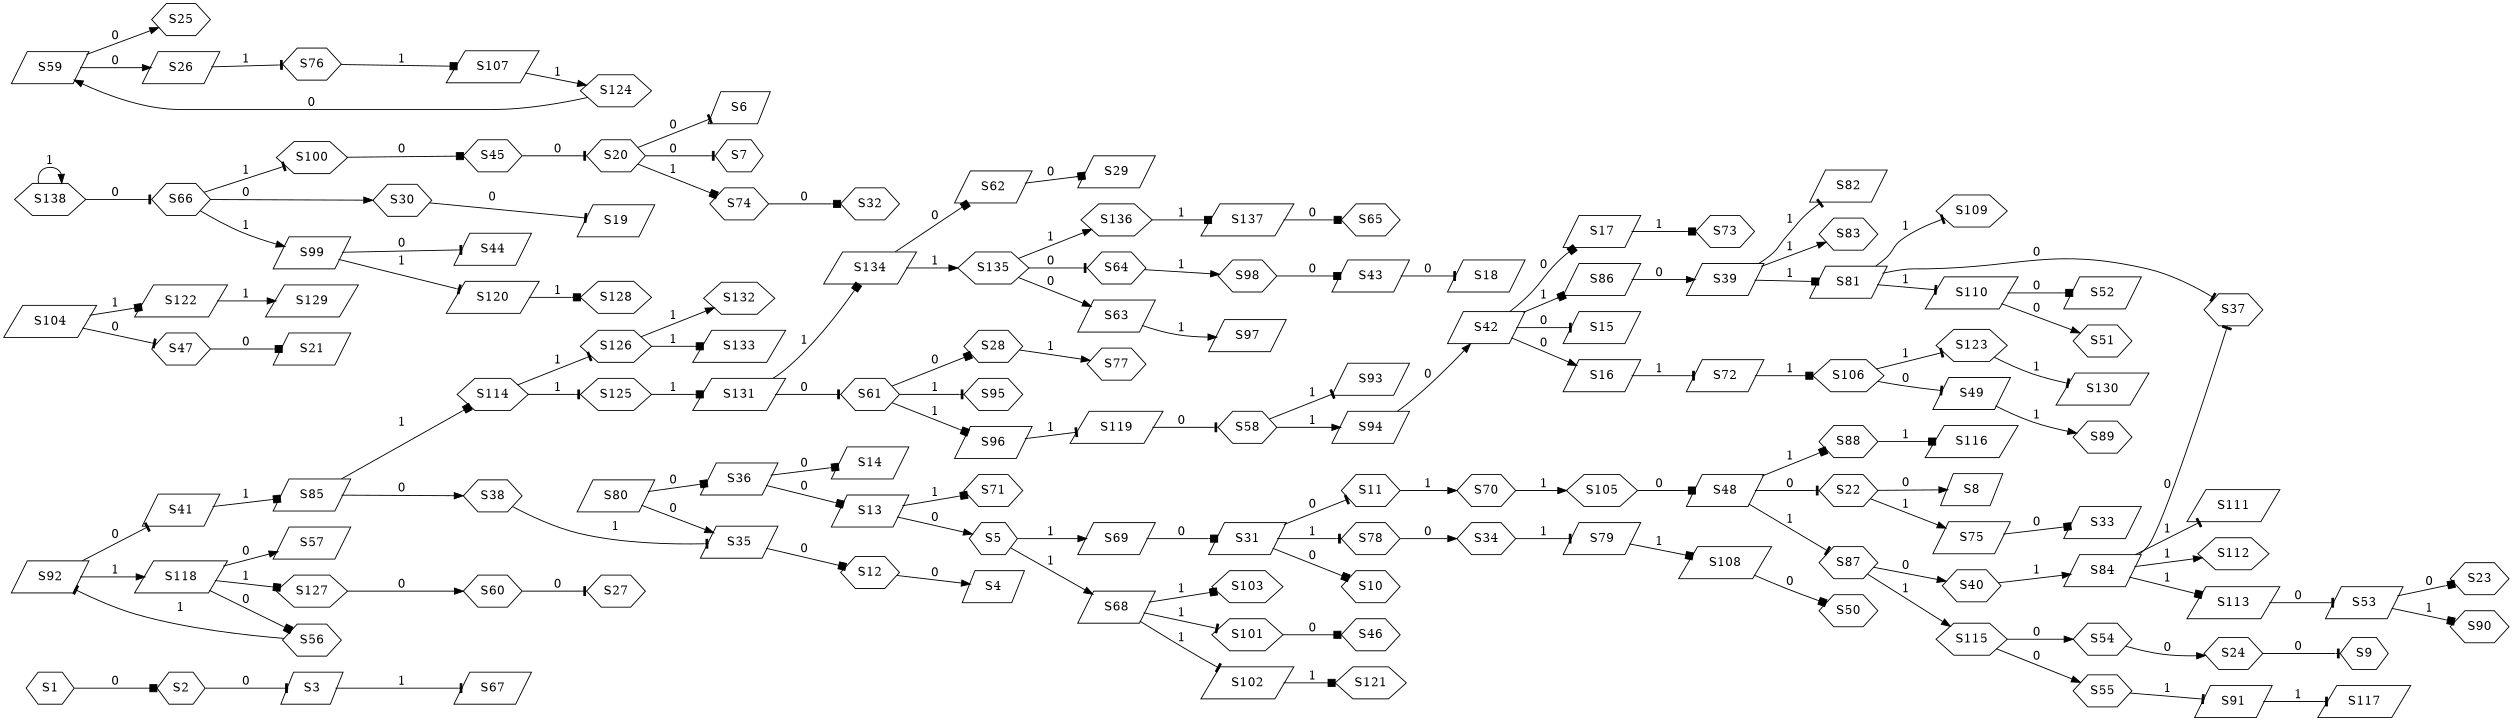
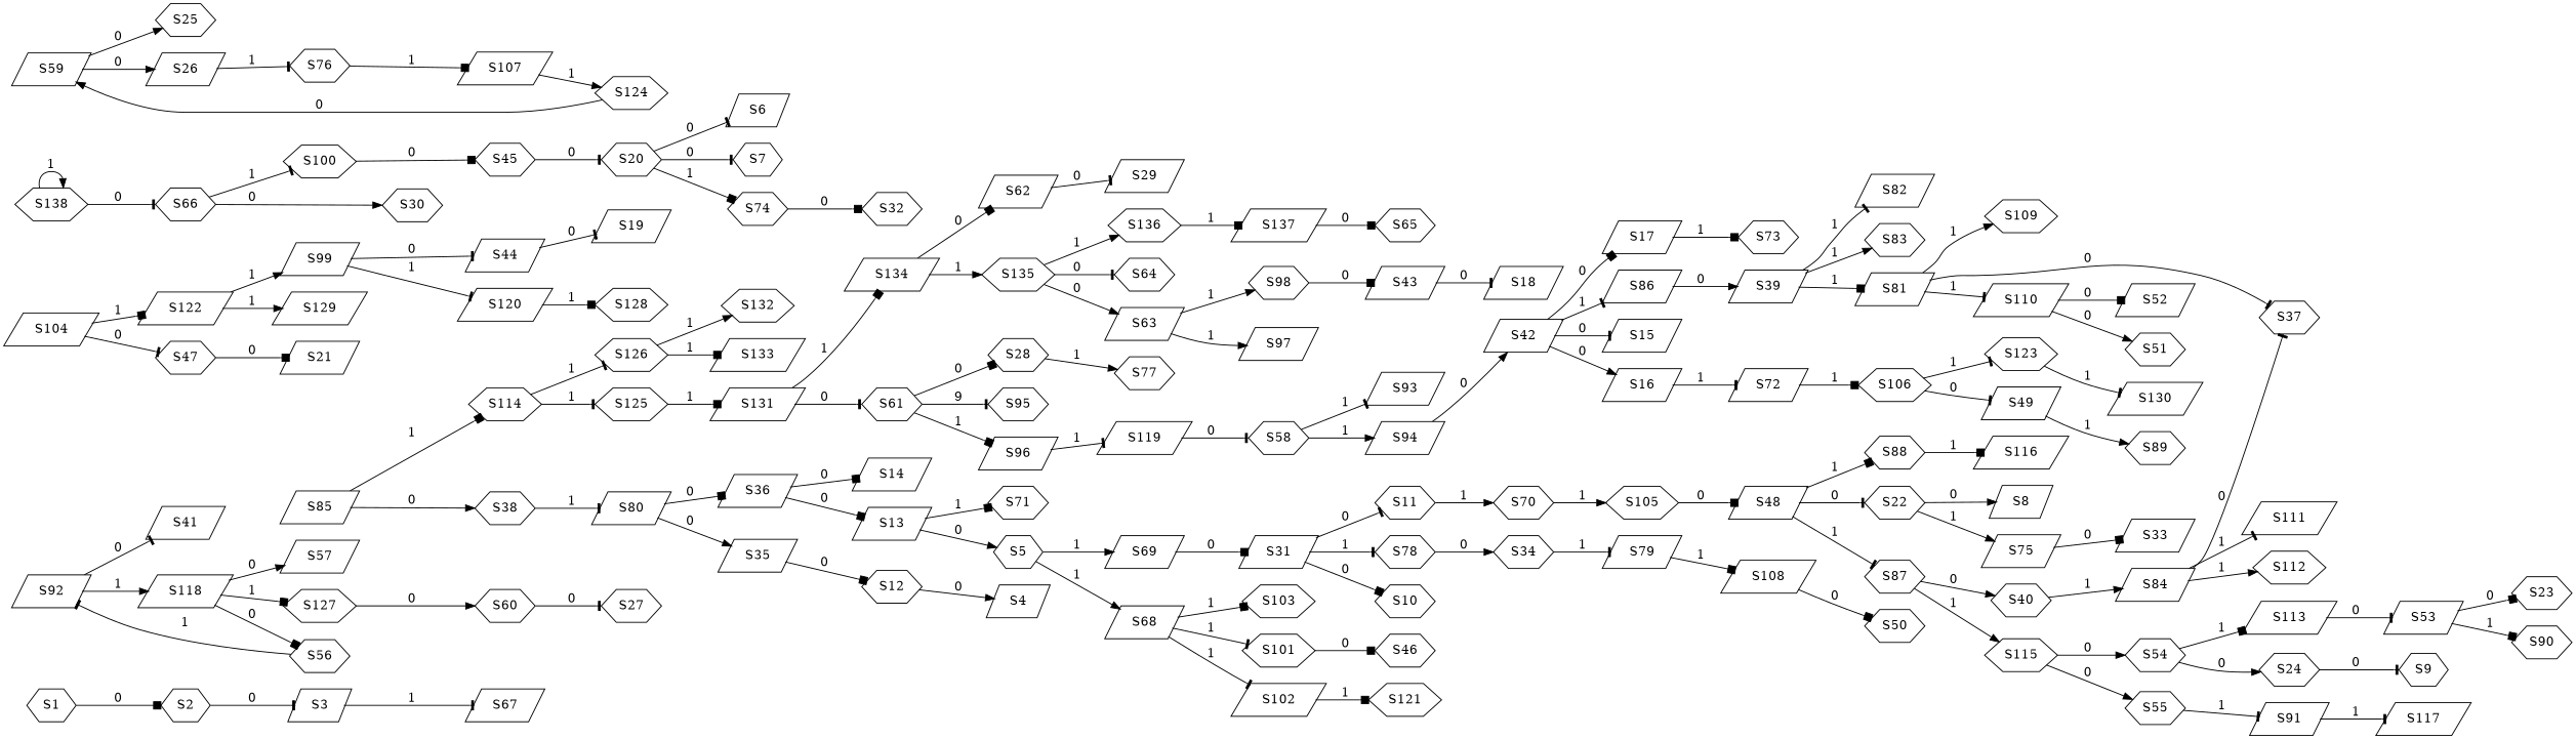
  strict digraph {
    fontname="DejaVu Serif"
    rankdir=LR
    node [fontname="DejaVu Serif" shape=hexagon]
    edge [arrowhead=tee fontname="DejaVu Serif"]
    S1
    S2
    S3 [shape=parallelogram]
    S67 [shape=parallelogram]
    S4 [shape=parallelogram]
    S12
    S13 [shape=parallelogram]
    S5
    S71
    S69 [shape=parallelogram]
    S68 [shape=parallelogram]
    S31 [shape=parallelogram]
    S101
    S102 [shape=parallelogram]
    S103
    S6 [shape=parallelogram]
    S20
    S7
    S74
    S32
    S8 [shape=parallelogram]
    S22
    S75 [shape=parallelogram]
    S33 [shape=parallelogram]
    S24
    S9
    S10
    S11
    S78
    S70
    S34
    S105
    S35 [shape=parallelogram]
    S36 [shape=parallelogram]
    S14 [shape=parallelogram]
    S42 [shape=parallelogram]
    S15 [shape=parallelogram]
    S16 [shape=parallelogram]
    S17 [shape=parallelogram]
    S86 [shape=parallelogram]
    S72 [shape=parallelogram]
    S73
    S39 [shape=parallelogram]
    S106
    S43 [shape=parallelogram]
    S18 [shape=parallelogram]
    S44 [shape=parallelogram]
    S19 [shape=parallelogram]
    S45
    S21 [shape=parallelogram]
    S47
    S48 [shape=parallelogram]
    S87
    S88
    S40
    S115
    S116 [shape=parallelogram]
    S53 [shape=parallelogram]
    S23
    S90
    S54
    S59 [shape=parallelogram]
    S25
    S26 [shape=parallelogram]
    S76
    S107 [shape=parallelogram]
    S60
    S27
    S61
    S28
    S95
    S96 [shape=parallelogram]
    S77
    S119 [shape=parallelogram]
    S62 [shape=parallelogram]
    S29 [shape=parallelogram]
    S66
    S30
    S99 [shape=parallelogram]
    S100
    S120 [shape=parallelogram]
    S104 [shape=parallelogram]
    S122 [shape=parallelogram]
    S79 [shape=parallelogram]
    S108 [shape=parallelogram]
    S80 [shape=parallelogram]
    S81 [shape=parallelogram]
    S37
    S110 [shape=parallelogram]
    S109
    S51
    S52 [shape=parallelogram]
    S85 [shape=parallelogram]
    S38
    S114
    S125
    S126
    S82 [shape=parallelogram]
    S83
    S84 [shape=parallelogram]
    S55
    S113 [shape=parallelogram]
    S111 [shape=parallelogram]
    S112
    S92 [shape=parallelogram]
    S41 [shape=parallelogram]
    S118 [shape=parallelogram]
    S56
    S57 [shape=parallelogram]
    S127
    S94 [shape=parallelogram]
    S98
    S128
    S46
    S129 [shape=parallelogram]
    S49 [shape=parallelogram]
    S123
    S89
    S130 [shape=parallelogram]
    S50
    S91 [shape=parallelogram]
    S117 [shape=parallelogram]
    S58
    S93 [shape=parallelogram]
    S124
    S131 [shape=parallelogram]
    S134 [shape=parallelogram]
    S135
    S63 [shape=parallelogram]
    S64
    S136
    S97 [shape=parallelogram]
    S137 [shape=parallelogram]
    S65
    S138
    S121
    S132
    S133 [shape=parallelogram]
    S1 -> S2 [arrowhead=box label=0]
    S2 -> S3 [label=0]
    S3 -> S67 [label=1]
    S12 -> S4 [arrowhead=normal label=0]
    S13 -> S5 [arrowhead=normal label=0]
    S13 -> S71 [arrowhead=box label=1]
    S5 -> S69 [arrowhead=normal label=1]
    S5 -> S68 [arrowhead=normal label=1]
    S69 -> S31 [arrowhead=box label=0]
    S68 -> S101 [label=1]
    S68 -> S102 [label=1]
    S68 -> S103 [arrowhead=box label=1]
    S31 -> S10 [arrowhead=box label=0]
    S31 -> S11 [label=0]
    S31 -> S78 [label=1]
    S101 -> S46 [arrowhead=box label=0]
    S102 -> S121 [arrowhead=box label=1]
    S20 -> S6 [label=0]
    S20 -> S7 [label=0]
    S20 -> S74 [arrowhead=box label=1]
    S74 -> S32 [arrowhead=box label=0]
    S22 -> S8 [arrowhead=normal label=0]
    S22 -> S75 [arrowhead=normal label=1]
    S75 -> S33 [arrowhead=box label=0]
    S24 -> S9 [label=0]
    S11 -> S70 [arrowhead=normal label=1]
    S78 -> S34 [arrowhead=normal label=0]
    S70 -> S105 [arrowhead=normal label=1]
    S34 -> S79 [label=1]
    S105 -> S48 [arrowhead=box label=0]
    S35 -> S12 [arrowhead=box label=0]
    S36 -> S13 [arrowhead=box label=0]
    S36 -> S14 [arrowhead=box label=0]
    S42 -> S15 [label=0]
    S42 -> S16 [arrowhead=normal label=0]
    S42 -> S17 [arrowhead=box label=0]
-   S42 -> S86 [arrowhead=box label=1]
+   S42 -> S86 [label=1]
    S16 -> S72 [label=1]
    S17 -> S73 [arrowhead=box label=1]
    S86 -> S39 [arrowhead=normal label=0]
    S72 -> S106 [arrowhead=box label=1]
    S39 -> S81 [arrowhead=box label=1]
    S39 -> S82 [label=1]
    S39 -> S83 [arrowhead=normal label=1]
    S106 -> S49 [label=0]
    S106 -> S123 [label=1]
    S43 -> S18 [label=0]
-   S30 -> S19 [label=0]
+   S44 -> S19 [label=0]
    S45 -> S20 [label=0]
    S47 -> S21 [arrowhead=box label=0]
    S48 -> S22 [label=0]
    S48 -> S87 [label=1]
    S48 -> S88 [arrowhead=box label=1]
    S87 -> S40 [arrowhead=normal label=0]
    S87 -> S115 [arrowhead=normal label=1]
    S88 -> S116 [arrowhead=box label=1]
    S40 -> S84 [arrowhead=normal label=1]
    S115 -> S54 [arrowhead=normal label=0]
    S115 -> S55 [arrowhead=normal label=0]
    S53 -> S23 [arrowhead=box label=0]
    S53 -> S90 [arrowhead=box label=1]
    S54 -> S24 [arrowhead=normal label=0]
    S59 -> S25 [arrowhead=normal label=0]
    S59 -> S26 [arrowhead=normal label=0]
    S26 -> S76 [label=1]
    S76 -> S107 [arrowhead=box label=1]
    S107 -> S124 [arrowhead=normal label=1]
    S60 -> S27 [label=0]
    S61 -> S28 [arrowhead=box label=0]
-   S61 -> S95 [label=1]
+   S61 -> S95 [label=9]
    S61 -> S96 [arrowhead=box label=1]
    S28 -> S77 [arrowhead=normal label=1]
    S96 -> S119 [label=1]
    S119 -> S58 [label=0]
-   S62 -> S29 [arrowhead=box label=0]
+   S62 -> S29 [label=0]
    S66 -> S30 [arrowhead=normal label=0]
-   S66 -> S99 [arrowhead=normal label=1]
+   S122 -> S99 [arrowhead=normal label=1]
    S66 -> S100 [label=1]
    S99 -> S44 [label=0]
    S99 -> S120 [label=1]
    S100 -> S45 [arrowhead=box label=0]
    S120 -> S128 [arrowhead=box label=1]
    S104 -> S47 [label=0]
    S104 -> S122 [arrowhead=box label=1]
    S122 -> S129 [arrowhead=normal label=1]
    S79 -> S108 [arrowhead=box label=1]
    S108 -> S50 [arrowhead=box label=0]
    S80 -> S35 [arrowhead=normal label=0]
    S80 -> S36 [arrowhead=box label=0]
    S81 -> S37 [label=0]
    S81 -> S110 [label=1]
-   S81 -> S109 [label=1]
+   S81 -> S109 [arrowhead=normal label=1]
    S110 -> S51 [arrowhead=normal label=0]
    S110 -> S52 [arrowhead=box label=0]
    S85 -> S38 [arrowhead=normal label=0]
    S85 -> S114 [arrowhead=box label=1]
-   S38 -> S35 [label=1]
+   S38 -> S80 [label=1]
    S114 -> S125 [label=1]
    S114 -> S126 [label=1]
    S125 -> S131 [arrowhead=box label=1]
    S126 -> S132 [arrowhead=normal label=1]
    S126 -> S133 [arrowhead=box label=1]
    S84 -> S37 [label=0]
-   S84 -> S113 [arrowhead=box label=1]
+   S54 -> S113 [arrowhead=box label=1]
    S84 -> S111 [label=1]
    S84 -> S112 [arrowhead=normal label=1]
    S55 -> S91 [label=1]
    S113 -> S53 [label=0]
    S92 -> S41 [label=0]
    S92 -> S118 [arrowhead=normal label=1]
-   S41 -> S85 [arrowhead=box label=1]
    S118 -> S56 [arrowhead=box label=0]
    S118 -> S57 [arrowhead=normal label=0]
    S118 -> S127 [arrowhead=box label=1]
    S56 -> S92 [label=1]
    S127 -> S60 [arrowhead=normal label=0]
    S94 -> S42 [arrowhead=normal label=0]
    S98 -> S43 [arrowhead=box label=0]
    S49 -> S89 [arrowhead=normal label=1]
    S123 -> S130 [label=1]
    S91 -> S117 [label=1]
    S58 -> S94 [arrowhead=normal label=1]
    S58 -> S93 [label=1]
    S124 -> S59 [arrowhead=normal label=0]
    S131 -> S61 [label=0]
    S131 -> S134 [arrowhead=box label=1]
    S134 -> S62 [arrowhead=box label=0]
    S134 -> S135 [arrowhead=normal label=1]
    S135 -> S63 [arrowhead=normal label=0]
    S135 -> S64 [label=0]
    S135 -> S136 [arrowhead=normal label=1]
-   S64 -> S98 [arrowhead=normal label=1]
+   S63 -> S98 [arrowhead=normal label=1]
    S63 -> S97 [arrowhead=normal label=1]
    S136 -> S137 [arrowhead=box label=1]
    S137 -> S65 [arrowhead=box label=0]
    S138 -> S66 [label=0]
    S138 -> S138 [arrowhead=normal label=1]
  }
